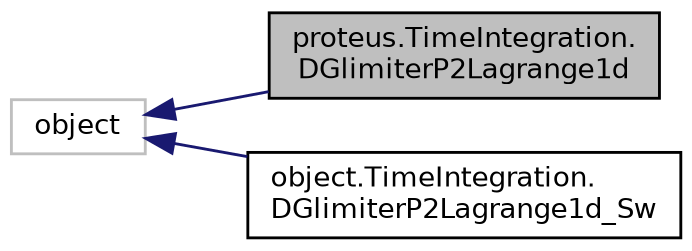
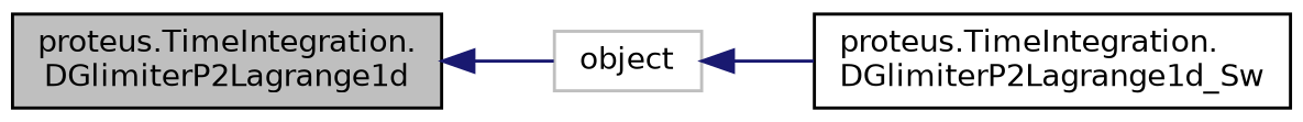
  digraph {
    rankdir=LR
    node [color=black fillcolor=white fontname=Helvetica fontsize=10 shape=record style=filled]
    edge [color=midnightblue dir=back fontname=Helvetica fontsize=10 labelfontname=Helvetica labelfontsize=10 style=solid]
    n1 [fillcolor=grey75 fontcolor=black height=0.2 label="proteus.TimeIntegration.\lDGlimiterP2Lagrange1d" width=0.4]
-   n2 [height=0.2 label="object.TimeIntegration.\lDGlimiterP2Lagrange1d_Sw" width=0.4]
+   n2 [height=0.2 label="proteus.TimeIntegration.\lDGlimiterP2Lagrange1d_Sw" width=0.4]
    n3 [color=grey75 height=0.2 label=object width=0.4]
-   n3 -> n1
+   n1 -> n3
    n3 -> n2
  }
